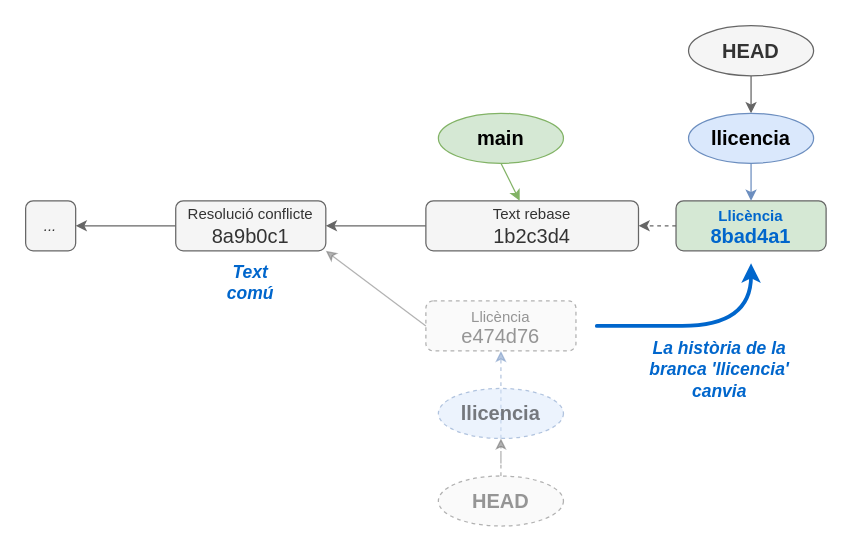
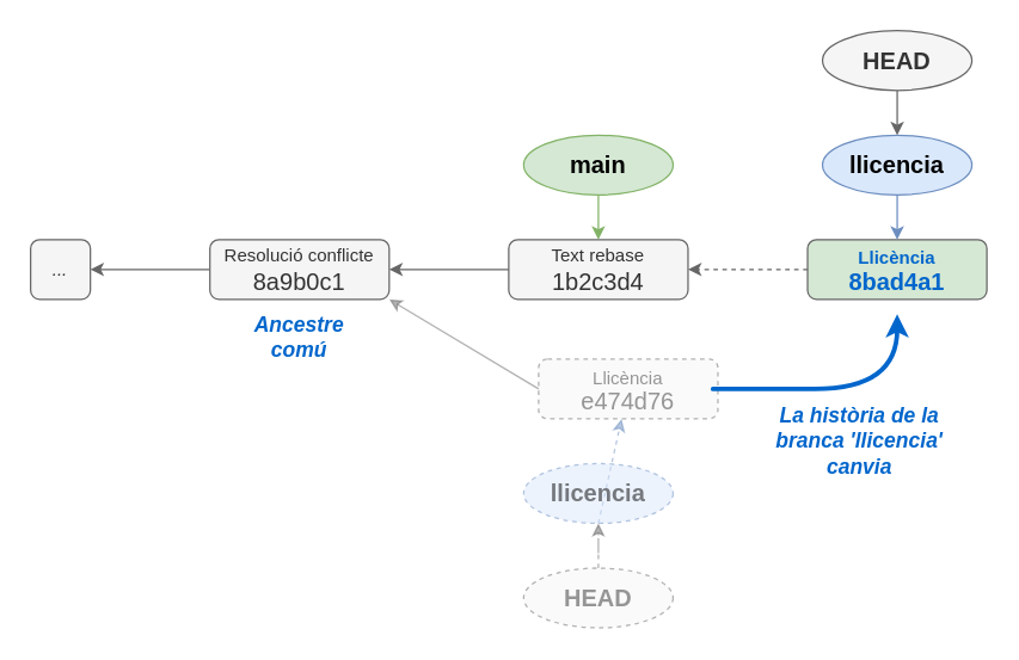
  <mxCell id="0" />
  <mxCell id="1" parent="0" />
- <mxCell id="2" value="&lt;font color=&quot;#0066cc&quot; style=&quot;font-size: 14px;&quot;&gt;&lt;b&gt;Text comú&lt;/b&gt;&lt;/font&gt;" style="text;html=1;strokeColor=none;fillColor=none;align=center;verticalAlign=middle;whiteSpace=wrap;rounded=0;fontStyle=2" parent="1" vertex="1"><mxGeometry x="170" y="210" width="60" height="30" as="geometry" /></mxCell>
+ <mxCell id="2" value="&lt;font color=&quot;#0066cc&quot; style=&quot;font-size: 14px;&quot;&gt;&lt;b&gt;Ancestre comú&lt;/b&gt;&lt;/font&gt;" style="text;html=1;strokeColor=none;fillColor=none;align=center;verticalAlign=middle;whiteSpace=wrap;rounded=0;fontStyle=2" parent="1" vertex="1"><mxGeometry x="170" y="210" width="60" height="30" as="geometry" /></mxCell>
  <mxCell id="3" value="&lt;div style=&quot;line-height: 100%;&quot;&gt;&lt;span style=&quot;font-size: 12px;&quot;&gt;&lt;i&gt;...&lt;/i&gt;&lt;/span&gt;&lt;/div&gt;" style="rounded=1;whiteSpace=wrap;html=1;fontSize=16;fillColor=#f5f5f5;strokeColor=#666666;fontColor=#333333;" parent="1" vertex="1"><mxGeometry x="20" y="160" width="40" height="40" as="geometry" /></mxCell>
  <mxCell id="4" style="rounded=0;orthogonalLoop=1;jettySize=auto;html=1;exitX=0.5;exitY=1;exitDx=0;exitDy=0;fillColor=#dae8fc;strokeColor=#6c8ebf;dashed=1;opacity=50;textOpacity=50;" parent="1" source="5" target="9" edge="1"><mxGeometry relative="1" as="geometry"><mxPoint x="400" y="280" as="targetPoint" /></mxGeometry></mxCell>
  <mxCell id="5" value="llicencia" style="ellipse;whiteSpace=wrap;html=1;fillColor=#dae8fc;strokeColor=#6c8ebf;fontSize=16;fontStyle=1;dashed=1;opacity=50;textOpacity=50;" parent="1" vertex="1"><mxGeometry x="350" y="310" width="100" height="40" as="geometry" /></mxCell>
  <mxCell id="6" style="edgeStyle=orthogonalEdgeStyle;rounded=0;orthogonalLoop=1;jettySize=auto;html=1;exitX=0;exitY=0.5;exitDx=0;exitDy=0;fillColor=#f5f5f5;strokeColor=#666666;" parent="1" source="7" target="3" edge="1"><mxGeometry relative="1" as="geometry" /></mxCell>
  <mxCell id="7" value="&lt;div style=&quot;line-height: 100%;&quot;&gt;&lt;font style=&quot;font-size: 12px;&quot;&gt;Resolució conflicte&lt;/font&gt;&lt;/div&gt;8a9b0c1" style="rounded=1;whiteSpace=wrap;html=1;fontSize=16;fillColor=#f5f5f5;strokeColor=#666666;fontColor=#333333;" parent="1" vertex="1"><mxGeometry x="140" y="160" width="120" height="40" as="geometry" /></mxCell>
  <mxCell id="8" style="edgeStyle=orthogonalEdgeStyle;rounded=0;orthogonalLoop=1;jettySize=auto;html=1;fillColor=#f5f5f5;strokeColor=#666666;" parent="1" source="10" target="7" edge="1"><mxGeometry relative="1" as="geometry"><mxPoint x="340" y="180" as="sourcePoint" /><mxPoint x="70" y="190" as="targetPoint" /></mxGeometry></mxCell>
- <mxCell id="9" value="&lt;div style=&quot;line-height: 100%;&quot;&gt;&lt;span style=&quot;background-color: initial; font-size: 12px;&quot;&gt;Llicència&lt;/span&gt;&lt;/div&gt;&lt;div style=&quot;line-height: 100%;&quot;&gt;e474d76&lt;br&gt;&lt;/div&gt;" style="rounded=1;whiteSpace=wrap;html=1;fontSize=16;fillColor=#f5f5f5;strokeColor=#666666;fontColor=#333333;dashed=1;opacity=50;textOpacity=50;" parent="1" vertex="1"><mxGeometry x="340" y="240" width="120" height="40" as="geometry" /></mxCell>
- <mxCell id="10" value="&lt;div style=&quot;line-height: 100%;&quot;&gt;&lt;font style=&quot;font-size: 12px;&quot;&gt;Text rebase&lt;/font&gt;&lt;/div&gt;1b2c3d4" style="rounded=1;whiteSpace=wrap;html=1;fontSize=16;fillColor=#f5f5f5;strokeColor=#666666;fontColor=#333333;" parent="1" vertex="1"><mxGeometry x="340" y="160" width="170" height="40" as="geometry" /></mxCell>
+ <mxCell id="9" value="&lt;div style=&quot;line-height: 100%;&quot;&gt;&lt;span style=&quot;background-color: initial; font-size: 12px;&quot;&gt;Llicència&lt;/span&gt;&lt;/div&gt;&lt;div style=&quot;line-height: 100%;&quot;&gt;e474d76&lt;br&gt;&lt;/div&gt;" style="rounded=1;whiteSpace=wrap;html=1;fontSize=16;fillColor=#f5f5f5;strokeColor=#666666;fontColor=#333333;dashed=1;opacity=50;textOpacity=50;" parent="1" vertex="1"><mxGeometry x="360" y="240" width="120" height="40" as="geometry" /></mxCell>
+ <mxCell id="10" value="&lt;div style=&quot;line-height: 100%;&quot;&gt;&lt;font style=&quot;font-size: 12px;&quot;&gt;Text rebase&lt;/font&gt;&lt;/div&gt;1b2c3d4" style="rounded=1;whiteSpace=wrap;html=1;fontSize=16;fillColor=#f5f5f5;strokeColor=#666666;fontColor=#333333;" parent="1" vertex="1"><mxGeometry x="340" y="160" width="120" height="40" as="geometry" /></mxCell>
  <mxCell id="11" style="rounded=0;orthogonalLoop=1;jettySize=auto;html=1;fillColor=#f5f5f5;strokeColor=#666666;exitX=0;exitY=0.5;exitDx=0;exitDy=0;entryX=1;entryY=1;entryDx=0;entryDy=0;dashed=0;opacity=50;textOpacity=50;" parent="1" source="9" target="7" edge="1"><mxGeometry relative="1" as="geometry"><mxPoint x="350" y="190" as="sourcePoint" /><mxPoint x="270" y="190" as="targetPoint" /></mxGeometry></mxCell>
  <mxCell id="12" style="rounded=0;orthogonalLoop=1;jettySize=auto;html=1;exitX=0.5;exitY=1;exitDx=0;exitDy=0;fillColor=#d5e8d4;strokeColor=#82b366;" parent="1" source="13" target="10" edge="1"><mxGeometry relative="1" as="geometry"><mxPoint x="200" y="160" as="targetPoint" /></mxGeometry></mxCell>
  <mxCell id="13" value="main" style="ellipse;whiteSpace=wrap;html=1;fillColor=#d5e8d4;strokeColor=#82b366;fontSize=16;fontStyle=1" parent="1" vertex="1"><mxGeometry x="350" y="90" width="100" height="40" as="geometry" /></mxCell>
  <mxCell id="14" style="edgeStyle=orthogonalEdgeStyle;rounded=0;orthogonalLoop=1;jettySize=auto;html=1;fillColor=#f5f5f5;strokeColor=#666666;" parent="1" source="15" target="16" edge="1"><mxGeometry relative="1" as="geometry" /></mxCell>
  <mxCell id="15" value="HEAD" style="ellipse;whiteSpace=wrap;html=1;fillColor=#f5f5f5;strokeColor=#666666;fontSize=16;fontStyle=1;fontColor=#333333;" parent="1" vertex="1"><mxGeometry x="550" y="20" width="100" height="40" as="geometry" /></mxCell>
  <mxCell id="16" value="llicencia" style="ellipse;whiteSpace=wrap;html=1;fillColor=#dae8fc;strokeColor=#6c8ebf;fontSize=16;fontStyle=1" parent="1" vertex="1"><mxGeometry x="550" y="90" width="100" height="40" as="geometry" /></mxCell>
  <mxCell id="17" value="&lt;div style=&quot;line-height: 100%;&quot;&gt;&lt;span style=&quot;background-color: initial; font-size: 12px;&quot;&gt;&lt;b&gt;&lt;font color=&quot;#0066cc&quot;&gt;Llicència&lt;/font&gt;&lt;/b&gt;&lt;/span&gt;&lt;/div&gt;&lt;div style=&quot;line-height: 100%;&quot;&gt;&lt;font color=&quot;#0066cc&quot;&gt;&lt;b&gt;8bad4a1&lt;/b&gt;&lt;/font&gt;&lt;br&gt;&lt;/div&gt;" style="rounded=1;whiteSpace=wrap;html=1;fontSize=16;fillColor=#d5e8d4;strokeColor=#666666;fontColor=#333333;" parent="1" vertex="1"><mxGeometry x="540" y="160" width="120" height="40" as="geometry" /></mxCell>
  <mxCell id="18" style="rounded=0;orthogonalLoop=1;jettySize=auto;html=1;fillColor=#f5f5f5;strokeColor=#666666;exitX=0;exitY=0.5;exitDx=0;exitDy=0;dashed=1;" parent="1" source="17" target="10" edge="1"><mxGeometry relative="1" as="geometry"><mxPoint x="550" y="190" as="sourcePoint" /><mxPoint x="460" y="200" as="targetPoint" /></mxGeometry></mxCell>
  <mxCell id="19" style="rounded=0;orthogonalLoop=1;jettySize=auto;html=1;fillColor=#dae8fc;strokeColor=#6c8ebf;" parent="1" source="16" target="17" edge="1"><mxGeometry relative="1" as="geometry"><mxPoint x="410" y="290" as="targetPoint" /><mxPoint x="410" y="360" as="sourcePoint" /></mxGeometry></mxCell>
  <mxCell id="20" value="HEAD" style="ellipse;whiteSpace=wrap;html=1;fillColor=#f5f5f5;strokeColor=#666666;fontSize=16;fontStyle=1;fontColor=#333333;textOpacity=50;dashed=1;opacity=50;" parent="1" vertex="1"><mxGeometry x="350" y="380" width="100" height="40" as="geometry" /></mxCell>
  <mxCell id="21" style="edgeStyle=orthogonalEdgeStyle;rounded=0;orthogonalLoop=1;jettySize=auto;html=1;fillColor=#f5f5f5;strokeColor=#666666;textOpacity=50;dashed=1;opacity=50;" parent="1" source="20" target="5" edge="1"><mxGeometry relative="1" as="geometry"><mxPoint x="610" y="390" as="sourcePoint" /><mxPoint x="610" y="360" as="targetPoint" /></mxGeometry></mxCell>
  <mxCell id="22" value="" style="curved=1;endArrow=classic;html=1;rounded=0;strokeWidth=3;fillColor=#dae8fc;strokeColor=#0066CC;" parent="1" edge="1"><mxGeometry width="50" height="50" relative="1" as="geometry"><mxPoint x="490" y="260" as="sourcePoint" /><mxPoint x="600" y="210" as="targetPoint" /><Array as="points"><mxPoint x="470" y="260" /><mxPoint x="490" y="260" /><mxPoint x="600" y="260" /></Array></mxGeometry></mxCell>
  <mxCell id="23" value="&lt;font color=&quot;#0066cc&quot; style=&quot;font-size: 14px;&quot;&gt;&lt;b&gt;La història de la branca 'llicencia' canvia&lt;/b&gt;&lt;/font&gt;" style="text;html=1;strokeColor=none;fillColor=none;align=center;verticalAlign=middle;whiteSpace=wrap;rounded=0;fontStyle=2" parent="1" vertex="1"><mxGeometry x="500" y="280" width="150" height="30" as="geometry" /></mxCell>
